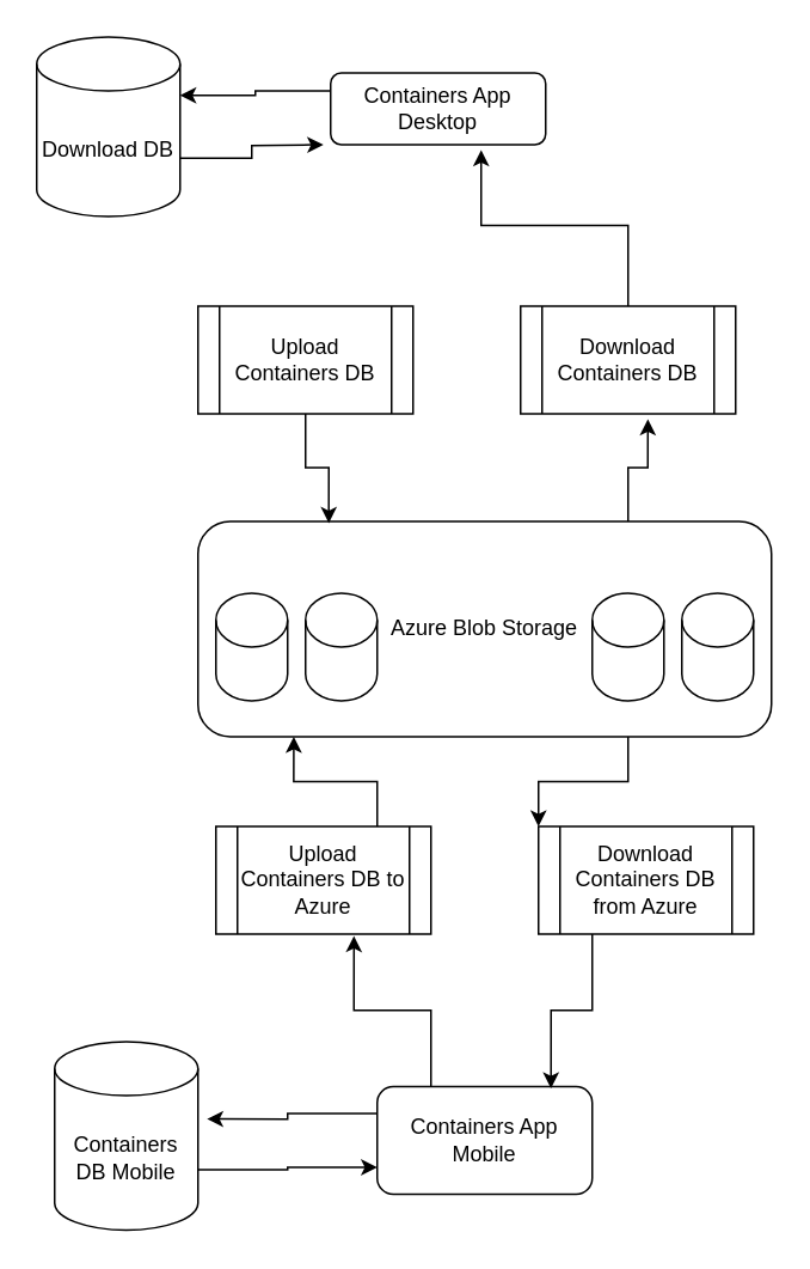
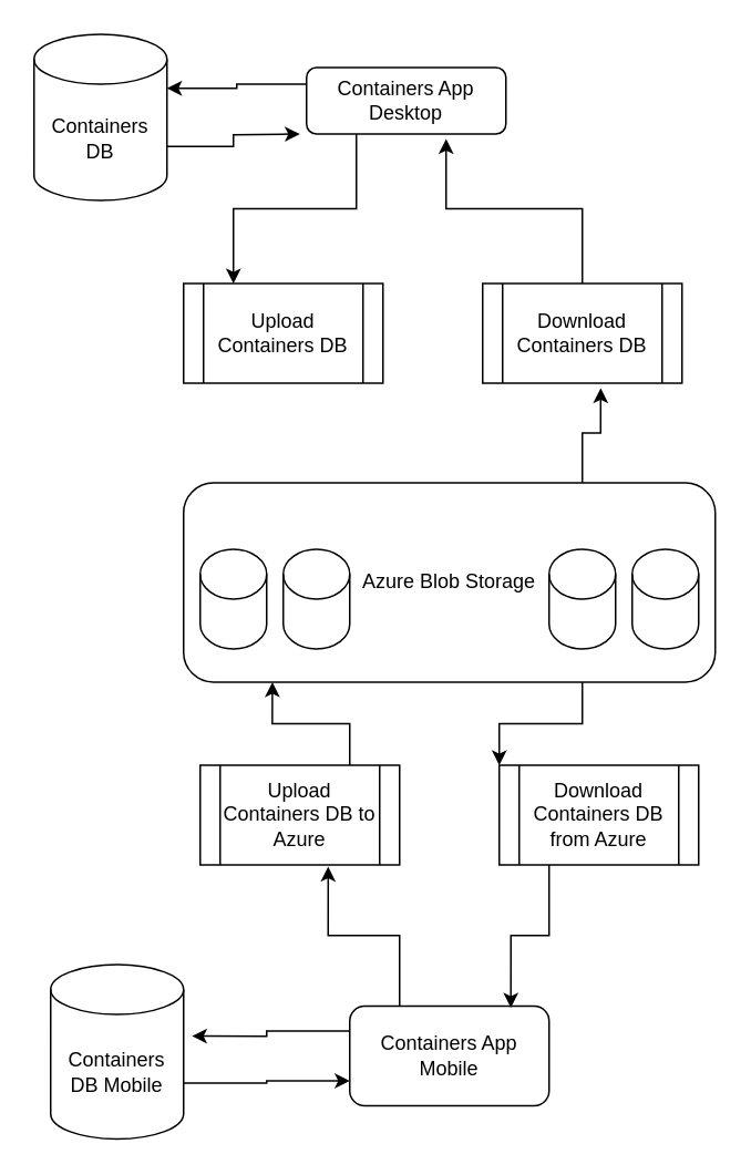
  <mxCell id="0" />
  <mxCell id="1" parent="0" />
  <mxCell id="2" style="edgeStyle=orthogonalEdgeStyle;rounded=0;orthogonalLoop=1;jettySize=auto;html=1;exitX=0;exitY=0.25;exitDx=0;exitDy=0;entryX=1;entryY=0;entryDx=0;entryDy=32.5;entryPerimeter=0;" edge="1" parent="1" source="4" target="6"><mxGeometry relative="1" as="geometry" /></mxCell>
+ <mxCell id="3" style="edgeStyle=orthogonalEdgeStyle;rounded=0;orthogonalLoop=1;jettySize=auto;html=1;exitX=0.25;exitY=1;exitDx=0;exitDy=0;entryX=0.25;entryY=0;entryDx=0;entryDy=0;" edge="1" parent="1" source="4" target="11"><mxGeometry relative="1" as="geometry" /></mxCell>
  <mxCell id="4" value="Containers App Desktop" style="rounded=1;whiteSpace=wrap;html=1;fontSize=12;glass=0;strokeWidth=1;shadow=0;" parent="1" vertex="1"><mxGeometry x="184" y="40" width="120" height="40" as="geometry" /></mxCell>
  <mxCell id="5" style="edgeStyle=orthogonalEdgeStyle;rounded=0;orthogonalLoop=1;jettySize=auto;html=1;exitX=1;exitY=0;exitDx=0;exitDy=67.5;exitPerimeter=0;" edge="1" parent="1" source="6"><mxGeometry relative="1" as="geometry"><mxPoint x="180" y="80" as="targetPoint" /></mxGeometry></mxCell>
- <mxCell id="6" value="Download DB" style="shape=cylinder3;whiteSpace=wrap;html=1;boundedLbl=1;backgroundOutline=1;size=15;" vertex="1" parent="1"><mxGeometry x="20" y="20" width="80" height="100" as="geometry" /></mxCell>
+ <mxCell id="6" value="Containers DB" style="shape=cylinder3;whiteSpace=wrap;html=1;boundedLbl=1;backgroundOutline=1;size=15;" vertex="1" parent="1"><mxGeometry x="20" y="20" width="80" height="100" as="geometry" /></mxCell>
  <mxCell id="7" style="edgeStyle=orthogonalEdgeStyle;rounded=0;orthogonalLoop=1;jettySize=auto;html=1;exitX=0.75;exitY=1;exitDx=0;exitDy=0;entryX=0;entryY=0;entryDx=0;entryDy=0;" edge="1" parent="1" source="9" target="18"><mxGeometry relative="1" as="geometry" /></mxCell>
  <mxCell id="8" style="edgeStyle=orthogonalEdgeStyle;rounded=0;orthogonalLoop=1;jettySize=auto;html=1;exitX=0.75;exitY=0;exitDx=0;exitDy=0;entryX=0.592;entryY=1.05;entryDx=0;entryDy=0;entryPerimeter=0;" edge="1" parent="1" source="9" target="22"><mxGeometry relative="1" as="geometry" /></mxCell>
  <mxCell id="9" value="Azure Blob Storage" style="rounded=1;whiteSpace=wrap;html=1;" vertex="1" parent="1"><mxGeometry x="110" y="290" width="320" height="120" as="geometry" /></mxCell>
- <mxCell id="10" style="edgeStyle=orthogonalEdgeStyle;rounded=0;orthogonalLoop=1;jettySize=auto;html=1;exitX=0.5;exitY=1;exitDx=0;exitDy=0;entryX=0.228;entryY=0.008;entryDx=0;entryDy=0;entryPerimeter=0;" edge="1" parent="1" source="11" target="9"><mxGeometry relative="1" as="geometry" /></mxCell>
  <mxCell id="11" value="Upload Containers&amp;nbsp;DB" style="shape=process;whiteSpace=wrap;html=1;backgroundOutline=1;" vertex="1" parent="1"><mxGeometry x="110" y="170" width="120" height="60" as="geometry" /></mxCell>
  <mxCell id="12" style="edgeStyle=orthogonalEdgeStyle;rounded=0;orthogonalLoop=1;jettySize=auto;html=1;exitX=0.25;exitY=0;exitDx=0;exitDy=0;entryX=0.642;entryY=1.017;entryDx=0;entryDy=0;entryPerimeter=0;" edge="1" parent="1" source="14" target="20"><mxGeometry relative="1" as="geometry" /></mxCell>
  <mxCell id="13" style="edgeStyle=orthogonalEdgeStyle;rounded=0;orthogonalLoop=1;jettySize=auto;html=1;exitX=0;exitY=0.25;exitDx=0;exitDy=0;entryX=1.063;entryY=0.41;entryDx=0;entryDy=0;entryPerimeter=0;" edge="1" parent="1" source="14" target="16"><mxGeometry relative="1" as="geometry" /></mxCell>
  <mxCell id="14" value="Containers App Mobile" style="rounded=1;whiteSpace=wrap;html=1;" vertex="1" parent="1"><mxGeometry x="210" y="605" width="120" height="60" as="geometry" /></mxCell>
  <mxCell id="15" style="edgeStyle=orthogonalEdgeStyle;rounded=0;orthogonalLoop=1;jettySize=auto;html=1;exitX=1;exitY=0;exitDx=0;exitDy=71.25;exitPerimeter=0;entryX=0;entryY=0.75;entryDx=0;entryDy=0;" edge="1" parent="1" source="16" target="14"><mxGeometry relative="1" as="geometry" /></mxCell>
  <mxCell id="16" value="Containers DB Mobile" style="shape=cylinder3;whiteSpace=wrap;html=1;boundedLbl=1;backgroundOutline=1;size=15;" vertex="1" parent="1"><mxGeometry x="30" y="580" width="80" height="105" as="geometry" /></mxCell>
  <mxCell id="17" style="edgeStyle=orthogonalEdgeStyle;rounded=0;orthogonalLoop=1;jettySize=auto;html=1;exitX=0.25;exitY=1;exitDx=0;exitDy=0;entryX=0.808;entryY=0.017;entryDx=0;entryDy=0;entryPerimeter=0;" edge="1" parent="1" source="18" target="14"><mxGeometry relative="1" as="geometry" /></mxCell>
  <mxCell id="18" value="Download Containers DB from Azure" style="shape=process;whiteSpace=wrap;html=1;backgroundOutline=1;" vertex="1" parent="1"><mxGeometry x="300" y="460" width="120" height="60" as="geometry" /></mxCell>
  <mxCell id="19" style="edgeStyle=orthogonalEdgeStyle;rounded=0;orthogonalLoop=1;jettySize=auto;html=1;exitX=0.75;exitY=0;exitDx=0;exitDy=0;entryX=0.167;entryY=1;entryDx=0;entryDy=0;entryPerimeter=0;" edge="1" parent="1" source="20" target="9"><mxGeometry relative="1" as="geometry" /></mxCell>
  <mxCell id="20" value="Upload Containers DB to Azure" style="shape=process;whiteSpace=wrap;html=1;backgroundOutline=1;" vertex="1" parent="1"><mxGeometry x="120" y="460" width="120" height="60" as="geometry" /></mxCell>
  <mxCell id="21" style="edgeStyle=orthogonalEdgeStyle;rounded=0;orthogonalLoop=1;jettySize=auto;html=1;exitX=0.5;exitY=0;exitDx=0;exitDy=0;entryX=0.7;entryY=1.075;entryDx=0;entryDy=0;entryPerimeter=0;" edge="1" parent="1" source="22" target="4"><mxGeometry relative="1" as="geometry" /></mxCell>
  <mxCell id="22" value="Download Containers&amp;nbsp;DB" style="shape=process;whiteSpace=wrap;html=1;backgroundOutline=1;" vertex="1" parent="1"><mxGeometry x="290" y="170" width="120" height="60" as="geometry" /></mxCell>
  <mxCell id="23" value="" style="shape=cylinder3;whiteSpace=wrap;html=1;boundedLbl=1;backgroundOutline=1;size=15;" vertex="1" parent="1"><mxGeometry x="120" y="330" width="40" height="60" as="geometry" /></mxCell>
  <mxCell id="24" value="" style="shape=cylinder3;whiteSpace=wrap;html=1;boundedLbl=1;backgroundOutline=1;size=15;" vertex="1" parent="1"><mxGeometry x="170" y="330" width="40" height="60" as="geometry" /></mxCell>
  <mxCell id="25" value="" style="shape=cylinder3;whiteSpace=wrap;html=1;boundedLbl=1;backgroundOutline=1;size=15;" vertex="1" parent="1"><mxGeometry x="330" y="330" width="40" height="60" as="geometry" /></mxCell>
  <mxCell id="26" value="" style="shape=cylinder3;whiteSpace=wrap;html=1;boundedLbl=1;backgroundOutline=1;size=15;" vertex="1" parent="1"><mxGeometry x="380" y="330" width="40" height="60" as="geometry" /></mxCell>
